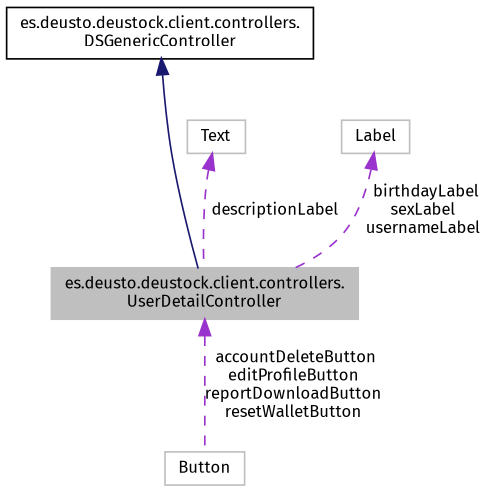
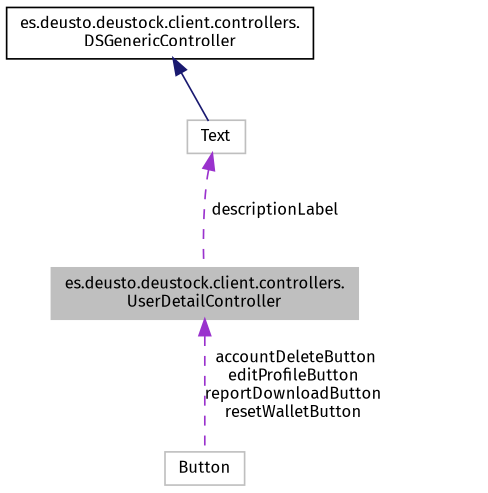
  digraph {
    fontname="Fira Sans"
    node [color=grey75 fillcolor=white fontname="Fira Sans" fontsize=10 shape=record style=filled]
    edge [color=darkorchid3 dir=back fontname="Fira Sans" fontsize=10 labelfontname=Helvetica labelfontsize=10 style=dashed]
    n1 [fillcolor=grey75 fontcolor=black height=0.2 label="es.deusto.deustock.client.controllers.\lUserDetailController" width=0.4]
    n2 [height=0.2 label=Button width=0.4]
    n3 [color=black height=0.2 label="es.deusto.deustock.client.controllers.\lDSGenericController" width=0.4]
-   n4 [height=0.2 label=Label width=0.4]
    n5 [height=0.2 label=Text width=0.4]
    n1 -> n2 [label=" accountDeleteButton\neditProfileButton\nreportDownloadButton\nresetWalletButton"]
-   n3 -> n1 [color=midnightblue style=solid]
-   n4 -> n1 [label=" birthdayLabel\nsexLabel\nusernameLabel"]
+   n3 -> n5 [color=midnightblue style=solid]
    n5 -> n1 [label=" descriptionLabel"]
  }
